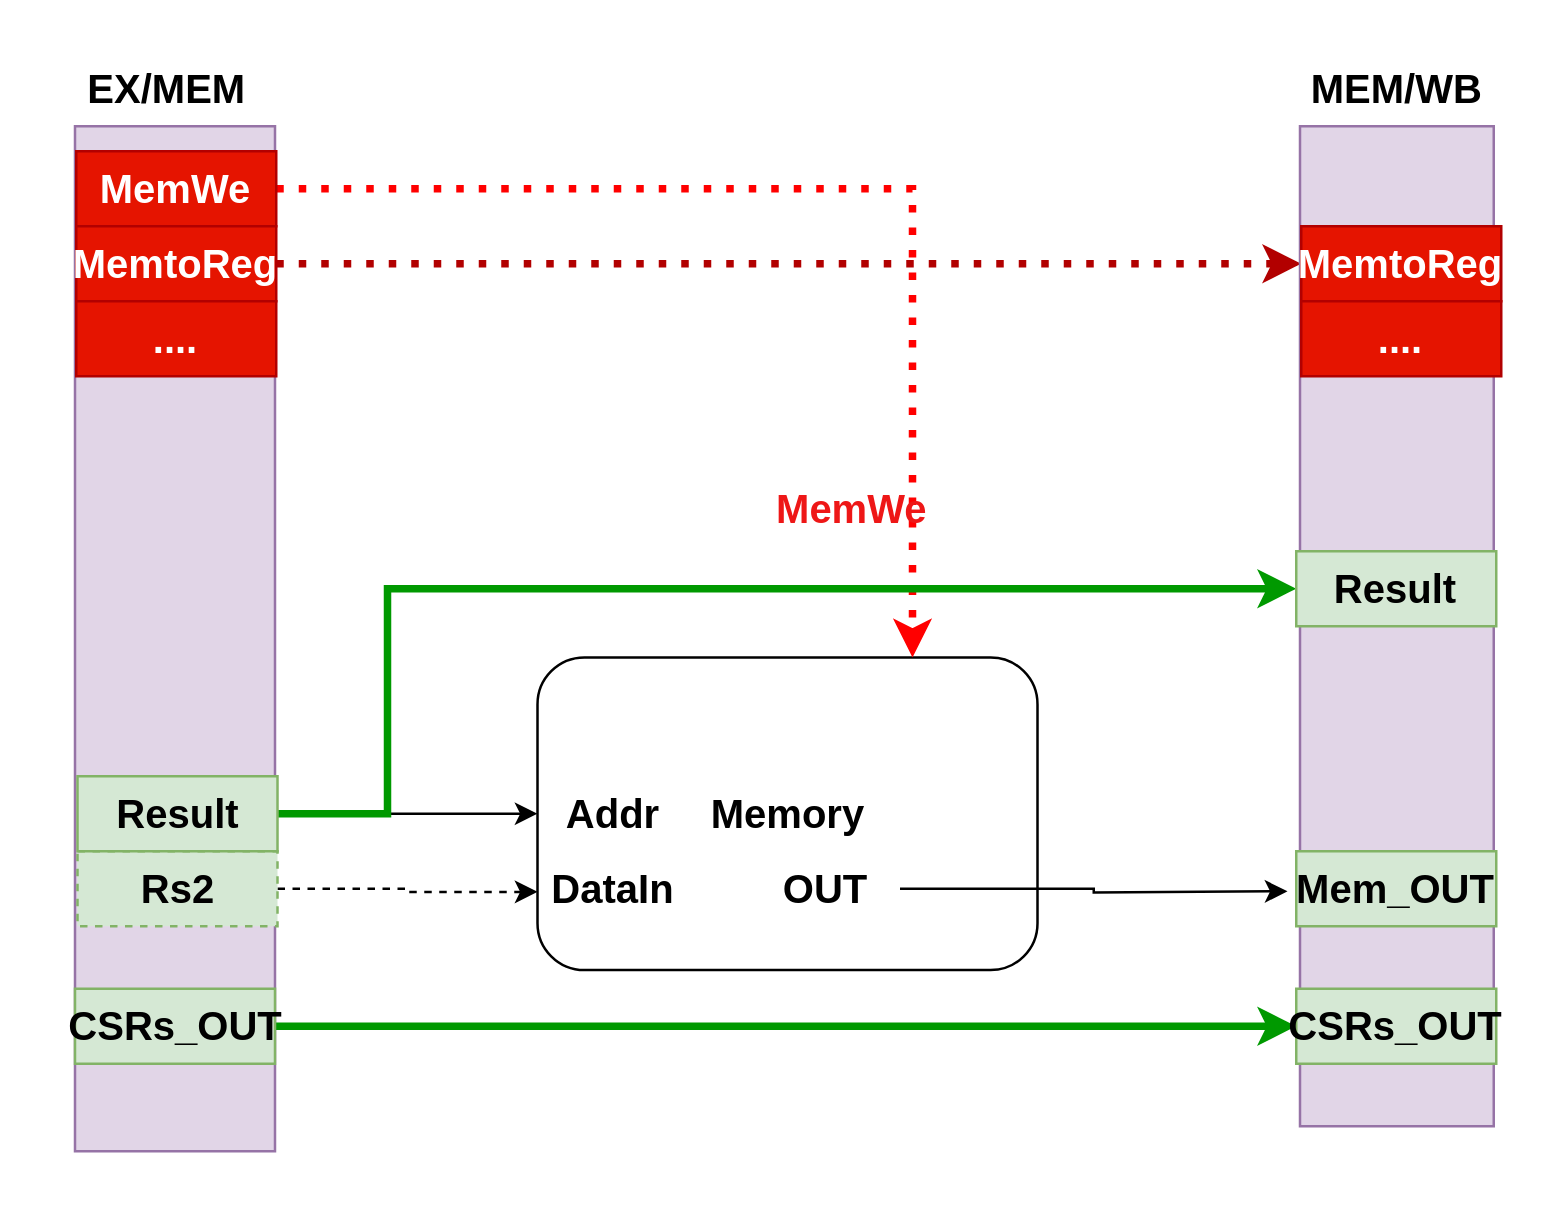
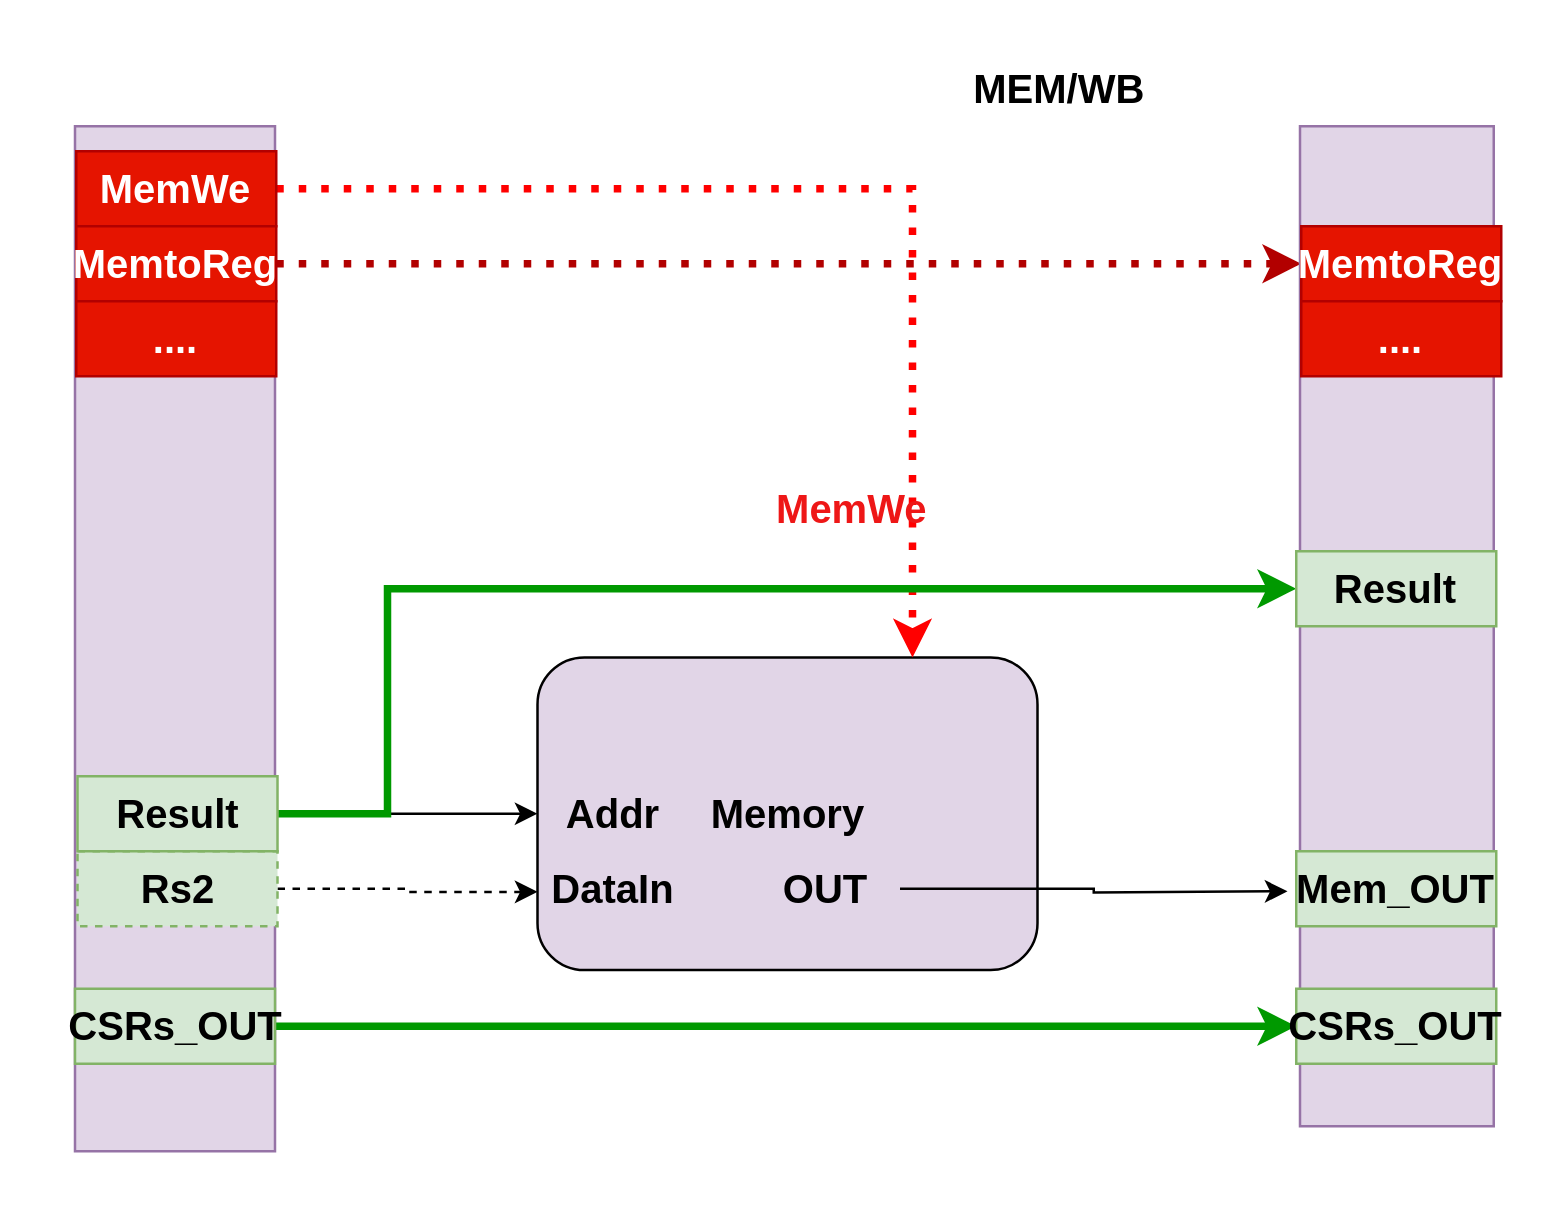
  <mxCell id="0" />
  <mxCell id="1" parent="0" />
  <mxCell id="2" style="edgeStyle=orthogonalEdgeStyle;rounded=0;orthogonalLoop=1;jettySize=auto;html=1;exitX=1;exitY=0.5;exitDx=0;exitDy=0;entryX=0;entryY=0.75;entryDx=0;entryDy=0;fontSize=16;fontStyle=1;movable=1;resizable=1;rotatable=1;deletable=1;editable=1;locked=0;connectable=1;dashed=1;" edge="1" parent="1" source="12" target="3"><mxGeometry relative="1" as="geometry" /></mxCell>
- <mxCell id="3" value="Memory" style="rounded=1;whiteSpace=wrap;html=1;fontSize=16;fontStyle=1;movable=1;resizable=1;rotatable=1;deletable=1;editable=1;locked=0;connectable=1;" vertex="1" parent="1"><mxGeometry x="214.5" y="262.5" width="200" height="125" as="geometry" /></mxCell>
+ <mxCell id="3" value="Memory" style="rounded=1;whiteSpace=wrap;html=1;fontSize=16;fontStyle=1;movable=1;resizable=1;rotatable=1;deletable=1;editable=1;locked=0;connectable=1;fillColor=#e1d5e7;" vertex="1" parent="1"><mxGeometry x="214.5" y="262.5" width="200" height="125" as="geometry" /></mxCell>
  <mxCell id="4" value="DataIn" style="text;html=1;align=center;verticalAlign=middle;whiteSpace=wrap;rounded=0;fontSize=16;fontStyle=1;movable=1;resizable=1;rotatable=1;deletable=1;editable=1;locked=0;connectable=1;" vertex="1" parent="1"><mxGeometry x="214.5" y="340" width="60" height="30" as="geometry" /></mxCell>
  <mxCell id="5" value="Addr" style="text;html=1;align=center;verticalAlign=middle;whiteSpace=wrap;rounded=0;fontSize=16;fontStyle=1;dashed=1;dashPattern=1 2;strokeWidth=2;movable=1;resizable=1;rotatable=1;deletable=1;editable=1;locked=0;connectable=1;" vertex="1" parent="1"><mxGeometry x="214.5" y="310" width="60" height="30" as="geometry" /></mxCell>
  <mxCell id="6" style="edgeStyle=orthogonalEdgeStyle;rounded=0;orthogonalLoop=1;jettySize=auto;html=1;exitX=1;exitY=0.5;exitDx=0;exitDy=0;entryX=0.75;entryY=0;entryDx=0;entryDy=0;strokeColor=#FF0000;strokeWidth=3;dashed=1;dashPattern=1 2;movable=1;resizable=1;rotatable=1;deletable=1;editable=1;locked=0;connectable=1;" edge="1" parent="1" source="16" target="3"><mxGeometry relative="1" as="geometry" /></mxCell>
  <mxCell id="7" style="edgeStyle=orthogonalEdgeStyle;rounded=0;orthogonalLoop=1;jettySize=auto;html=1;exitX=1;exitY=0.5;exitDx=0;exitDy=0;movable=1;resizable=1;rotatable=1;deletable=1;editable=1;locked=0;connectable=1;" edge="1" parent="1" source="8"><mxGeometry relative="1" as="geometry"><mxPoint x="514.5" y="356" as="targetPoint" /></mxGeometry></mxCell>
  <mxCell id="8" value="OUT" style="text;html=1;align=center;verticalAlign=middle;whiteSpace=wrap;rounded=0;fontSize=16;fontStyle=1;movable=1;resizable=1;rotatable=1;deletable=1;editable=1;locked=0;connectable=1;" vertex="1" parent="1"><mxGeometry x="299.5" y="340" width="60" height="30" as="geometry" /></mxCell>
  <mxCell id="9" style="edgeStyle=orthogonalEdgeStyle;rounded=0;orthogonalLoop=1;jettySize=auto;html=1;exitX=1;exitY=0.5;exitDx=0;exitDy=0;entryX=0;entryY=0.5;entryDx=0;entryDy=0;strokeWidth=3;fillColor=#e51400;strokeColor=#B20000;dashed=1;dashPattern=1 2;movable=1;resizable=1;rotatable=1;deletable=1;editable=1;locked=0;connectable=1;" edge="1" parent="1" source="17" target="22"><mxGeometry relative="1" as="geometry" /></mxCell>
  <mxCell id="10" value="" style="rounded=0;whiteSpace=wrap;html=1;fontSize=16;fillColor=#e1d5e7;strokeColor=#9673a6;container=0;fontStyle=1;movable=1;resizable=1;rotatable=1;deletable=1;editable=1;locked=0;connectable=1;" vertex="1" parent="1"><mxGeometry x="29.5" y="50" width="80" height="410" as="geometry" /></mxCell>
- <mxCell id="11" value="EX/MEM" style="text;html=1;align=center;verticalAlign=middle;resizable=1;points=[];autosize=1;strokeColor=none;fillColor=none;fontSize=16;container=0;fontStyle=1;movable=1;rotatable=1;deletable=1;editable=1;locked=0;connectable=1;" vertex="1" parent="1"><mxGeometry x="20.5" y="20" width="90" height="30" as="geometry" /></mxCell>
  <mxCell id="12" value="Rs2" style="rounded=0;whiteSpace=wrap;html=1;fontSize=16;fillColor=#d5e8d4;strokeColor=#82b366;container=0;fontStyle=1;movable=1;resizable=1;rotatable=1;deletable=1;editable=1;locked=0;connectable=1;dashed=1;" vertex="1" parent="1"><mxGeometry x="30.5" y="340" width="80" height="30" as="geometry" /></mxCell>
  <mxCell id="13" style="edgeStyle=orthogonalEdgeStyle;rounded=0;orthogonalLoop=1;jettySize=auto;html=1;exitX=1;exitY=0.5;exitDx=0;exitDy=0;entryX=0;entryY=0.5;entryDx=0;entryDy=0;movable=1;resizable=1;rotatable=1;deletable=1;editable=1;locked=0;connectable=1;" edge="1" parent="1" source="15" target="5"><mxGeometry relative="1" as="geometry" /></mxCell>
  <mxCell id="14" style="edgeStyle=orthogonalEdgeStyle;rounded=0;orthogonalLoop=1;jettySize=auto;html=1;entryX=0;entryY=0.5;entryDx=0;entryDy=0;strokeColor=#009900;strokeWidth=3;movable=1;resizable=1;rotatable=1;deletable=1;editable=1;locked=0;connectable=1;" edge="1" parent="1" source="15" target="21"><mxGeometry relative="1" as="geometry"><Array as="points"><mxPoint x="154.5" y="325" /><mxPoint x="154.5" y="235" /></Array></mxGeometry></mxCell>
  <mxCell id="15" value="Result" style="rounded=0;whiteSpace=wrap;html=1;fontSize=16;fillColor=#d5e8d4;strokeColor=#82b366;container=0;fontStyle=1;movable=1;resizable=1;rotatable=1;deletable=1;editable=1;locked=0;connectable=1;" vertex="1" parent="1"><mxGeometry x="30.5" y="310" width="80" height="30" as="geometry" /></mxCell>
  <mxCell id="16" value="&lt;span style=&quot;font-size: 16px;&quot;&gt;&lt;font style=&quot;font-size: 16px;&quot;&gt;MemWe&lt;/font&gt;&lt;/span&gt;" style="rounded=0;whiteSpace=wrap;html=1;fillColor=#e51400;strokeColor=#B20000;fontColor=#ffffff;fontSize=16;fontStyle=1;movable=1;resizable=1;rotatable=1;deletable=1;editable=1;locked=0;connectable=1;" vertex="1" parent="1"><mxGeometry x="30" y="60" width="80" height="30" as="geometry" /></mxCell>
  <mxCell id="17" value="&lt;span style=&quot;font-size: 16px;&quot;&gt;&lt;font style=&quot;font-size: 16px;&quot;&gt;MemtoReg&lt;/font&gt;&lt;/span&gt;" style="rounded=0;whiteSpace=wrap;html=1;fillColor=#e51400;strokeColor=#B20000;fontColor=#ffffff;fontSize=16;fontStyle=1;movable=1;resizable=1;rotatable=1;deletable=1;editable=1;locked=0;connectable=1;" vertex="1" parent="1"><mxGeometry x="30" y="90" width="80" height="30" as="geometry" /></mxCell>
  <mxCell id="18" value="&lt;span style=&quot;font-size: 16px;&quot;&gt;&lt;font style=&quot;font-size: 16px;&quot;&gt;....&lt;/font&gt;&lt;/span&gt;" style="rounded=0;whiteSpace=wrap;html=1;fillColor=#e51400;strokeColor=#B20000;fontColor=#ffffff;fontSize=16;fontStyle=1;movable=1;resizable=1;rotatable=1;deletable=1;editable=1;locked=0;connectable=1;" vertex="1" parent="1"><mxGeometry x="30" y="120" width="80" height="30" as="geometry" /></mxCell>
  <mxCell id="19" value="" style="rounded=0;whiteSpace=wrap;html=1;fontSize=16;fillColor=#e1d5e7;strokeColor=#9673a6;container=0;fontStyle=1;movable=1;resizable=1;rotatable=1;deletable=1;editable=1;locked=0;connectable=1;" vertex="1" parent="1"><mxGeometry x="519.5" y="50" width="77.5" height="400" as="geometry" /></mxCell>
- <mxCell id="20" value="MEM/WB" style="text;html=1;align=center;verticalAlign=middle;resizable=1;points=[];autosize=1;strokeColor=none;fillColor=none;fontSize=16;container=0;fontStyle=1;movable=1;rotatable=1;deletable=1;editable=1;locked=0;connectable=1;" vertex="1" parent="1"><mxGeometry x="513.25" y="20" width="90" height="30" as="geometry" /></mxCell>
+ <mxCell id="20" value="MEM/WB" style="text;html=1;align=center;verticalAlign=middle;resizable=1;points=[];autosize=1;strokeColor=none;fillColor=none;fontSize=16;container=0;fontStyle=1;movable=1;rotatable=1;deletable=1;editable=1;locked=0;connectable=1;" vertex="1" parent="1"><mxGeometry x="378.25" y="20" width="90" height="30" as="geometry" /></mxCell>
  <mxCell id="21" value="Result" style="rounded=0;whiteSpace=wrap;html=1;fontSize=16;fillColor=#d5e8d4;strokeColor=#82b366;container=0;fontStyle=1;movable=1;resizable=1;rotatable=1;deletable=1;editable=1;locked=0;connectable=1;" vertex="1" parent="1"><mxGeometry x="518" y="220" width="80" height="30" as="geometry" /></mxCell>
  <mxCell id="22" value="&lt;span style=&quot;font-size: 16px;&quot;&gt;&lt;font style=&quot;font-size: 16px;&quot;&gt;MemtoReg&lt;/font&gt;&lt;/span&gt;" style="rounded=0;whiteSpace=wrap;html=1;fillColor=#e51400;strokeColor=#B20000;fontColor=#ffffff;fontSize=16;fontStyle=1;movable=1;resizable=1;rotatable=1;deletable=1;editable=1;locked=0;connectable=1;" vertex="1" parent="1"><mxGeometry x="520" y="90" width="80" height="30" as="geometry" /></mxCell>
  <mxCell id="23" value="Mem_OUT" style="rounded=0;whiteSpace=wrap;html=1;fontSize=16;fillColor=#d5e8d4;strokeColor=#82b366;container=0;fontStyle=1;movable=1;resizable=1;rotatable=1;deletable=1;editable=1;locked=0;connectable=1;" vertex="1" parent="1"><mxGeometry x="518" y="340" width="80" height="30" as="geometry" /></mxCell>
  <mxCell id="24" value="&lt;span style=&quot;font-size: 16px;&quot;&gt;&lt;font style=&quot;font-size: 16px;&quot;&gt;....&lt;/font&gt;&lt;/span&gt;" style="rounded=0;whiteSpace=wrap;html=1;fillColor=#e51400;strokeColor=#B20000;fontColor=#ffffff;fontSize=16;fontStyle=1;movable=1;resizable=1;rotatable=1;deletable=1;editable=1;locked=0;connectable=1;" vertex="1" parent="1"><mxGeometry x="520" y="120" width="80" height="30" as="geometry" /></mxCell>
  <mxCell id="25" value="MemWe" style="text;html=1;align=center;verticalAlign=middle;resizable=1;points=[];autosize=1;strokeColor=none;fillColor=none;fontColor=#ee1717;fontSize=16;fontStyle=1;movable=1;rotatable=1;deletable=1;editable=1;locked=0;connectable=1;" vertex="1" parent="1"><mxGeometry x="299.5" y="187.5" width="80" height="30" as="geometry" /></mxCell>
  <mxCell id="26" style="edgeStyle=orthogonalEdgeStyle;rounded=0;orthogonalLoop=1;jettySize=auto;html=1;exitX=1;exitY=0.5;exitDx=0;exitDy=0;entryX=0;entryY=0.5;entryDx=0;entryDy=0;strokeWidth=3;strokeColor=#009900;movable=1;resizable=1;rotatable=1;deletable=1;editable=1;locked=0;connectable=1;" edge="1" parent="1" source="27" target="28"><mxGeometry relative="1" as="geometry" /></mxCell>
  <mxCell id="27" value="CSRs_OUT" style="rounded=0;whiteSpace=wrap;html=1;fontSize=16;fillColor=#d5e8d4;strokeColor=#82b366;container=0;fontStyle=1;movable=1;resizable=1;rotatable=1;deletable=1;editable=1;locked=0;connectable=1;" vertex="1" parent="1"><mxGeometry x="29.5" y="395" width="80" height="30" as="geometry" /></mxCell>
  <mxCell id="28" value="CSRs_OUT" style="rounded=0;whiteSpace=wrap;html=1;fontSize=16;fillColor=#d5e8d4;strokeColor=#82b366;container=0;fontStyle=1;movable=1;resizable=1;rotatable=1;deletable=1;editable=1;locked=0;connectable=1;" vertex="1" parent="1"><mxGeometry x="518" y="395" width="80" height="30" as="geometry" /></mxCell>
